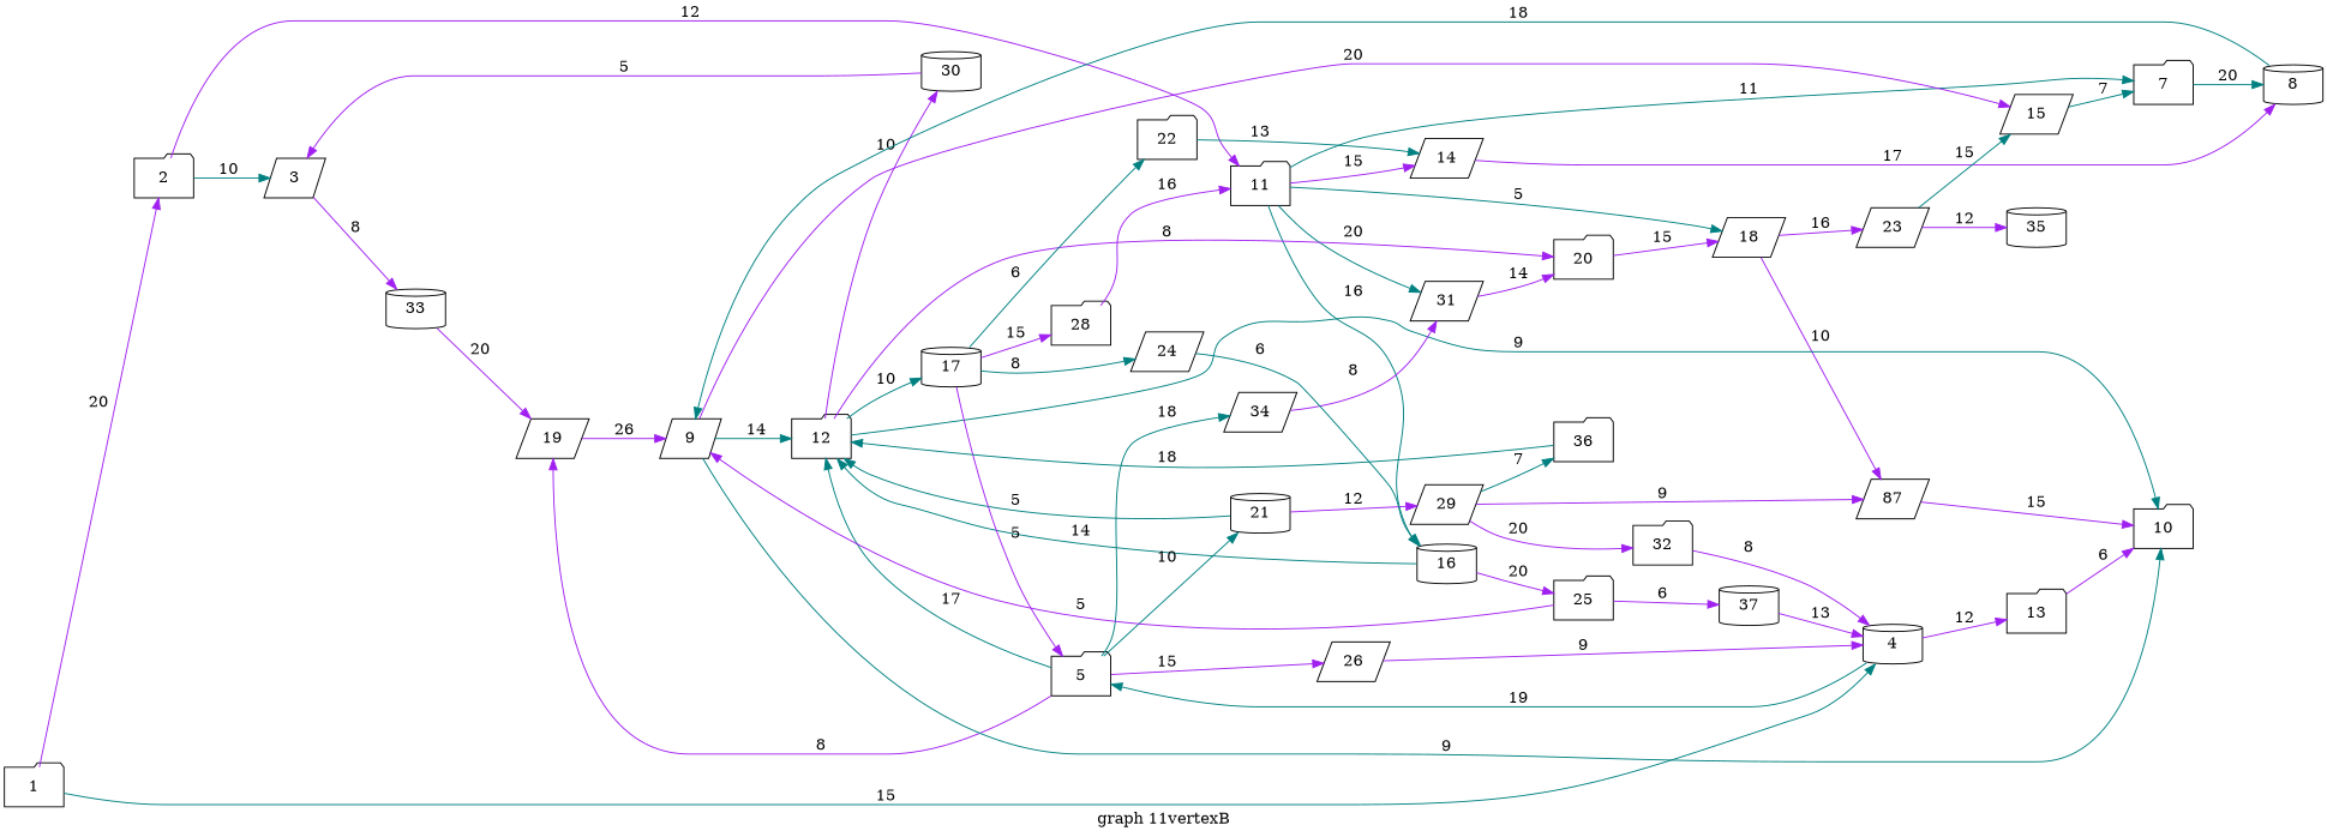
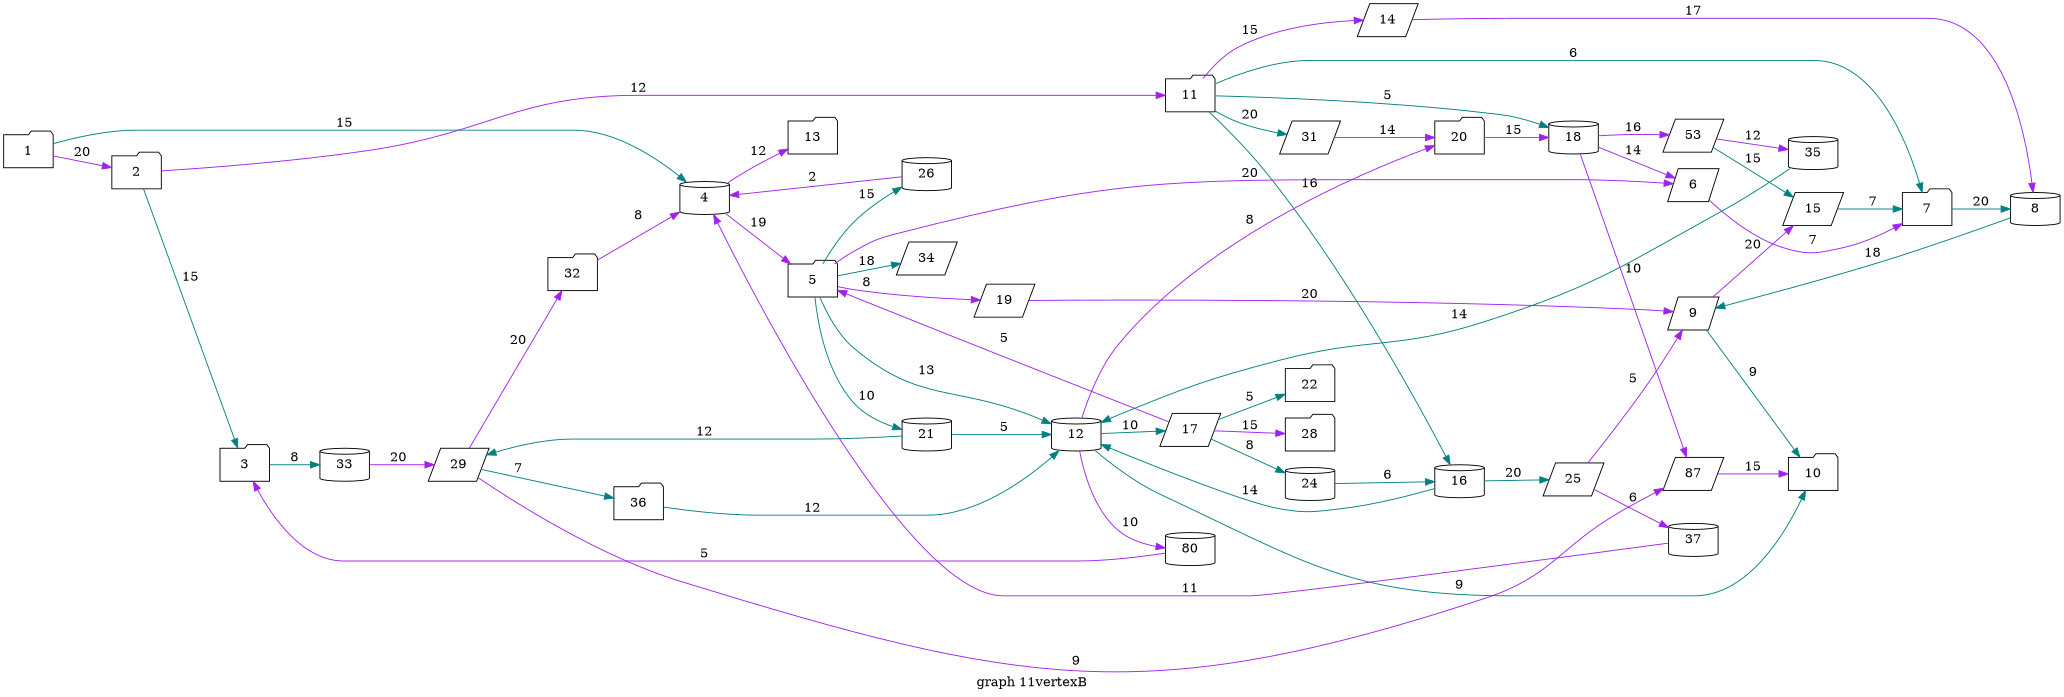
  digraph {
    label="graph 11vertexB"
    rankdir=LR
    node [shape=folder]
    edge [color=purple]
    1
    2
    4 [shape=cylinder]
-   3 [shape=parallelogram]
+   3
    11
    33 [shape=cylinder]
    7
    14 [shape=parallelogram]
    16 [shape=cylinder]
-   18 [shape=parallelogram]
+   18 [shape=cylinder]
    31 [shape=parallelogram]
    5
    13
    19 [shape=parallelogram]
-   12
+   6 [shape=parallelogram]
+   12 [shape=cylinder]
    21 [shape=cylinder]
-   26 [shape=parallelogram]
+   26 [shape=cylinder]
    34 [shape=parallelogram]
    10
-   17 [shape=cylinder]
+   17 [shape=parallelogram]
    20
-   30 [shape=cylinder]
+   30 [shape=cylinder label=80]
    9 [shape=parallelogram]
    29 [shape=parallelogram]
    8 [shape=cylinder]
    15 [shape=parallelogram]
-   25
-   23 [shape=parallelogram]
+   25 [shape=parallelogram]
+   23 [shape=parallelogram label=53]
    n30 [label=87 shape=parallelogram]
    22
-   24 [shape=parallelogram]
+   24 [shape=cylinder]
    28
    37 [shape=cylinder]
    35 [shape=cylinder]
    32
    36
    1 -> 2 [label=" 20 "]
    1 -> 4 [color=teal label=" 15 "]
-   2 -> 3 [color=teal label=" 10 "]
+   2 -> 3 [color=teal label=" 15 "]
    2 -> 11 [label=" 12 "]
-   4 -> 5 [color=teal label=" 19 "]
+   4 -> 5 [label=" 19 "]
    4 -> 13 [label=" 12 "]
-   3 -> 33 [label=" 8 "]
-   11 -> 7 [color=teal label=" 11 "]
+   3 -> 33 [color=teal label=" 8 "]
+   11 -> 7 [color=teal label=" 6 "]
    11 -> 14 [label=" 15 "]
    11 -> 16 [color=teal label=" 16 "]
    11 -> 18 [color=teal label=" 5 "]
    11 -> 31 [color=teal label=" 20 "]
-   33 -> 19 [label=" 20 "]
+   33 -> 29 [label=" 20 "]
    7 -> 8 [color=teal label=" 20 "]
    14 -> 8 [label=" 17 "]
    16 -> 12 [color=teal label=" 14 "]
-   16 -> 25 [label=" 20 "]
+   16 -> 25 [color=teal label=" 20 "]
+   18 -> 6 [label=" 14 "]
    18 -> 23 [label=" 16 "]
    18 -> n30 [label=" 10 "]
    31 -> 20 [label=" 14 "]
    5 -> 19 [label=" 8 "]
-   5 -> 12 [color=teal label=" 17 "]
+   5 -> 6 [label=" 20 "]
+   5 -> 12 [color=teal label=" 13 "]
    5 -> 21 [color=teal label=" 10 "]
-   5 -> 26 [label=" 15 "]
+   5 -> 26 [color=teal label=" 15 "]
    5 -> 34 [color=teal label=" 18 "]
-   13 -> 10 [label=" 6 "]
-   19 -> 9 [label=" 26 "]
+   19 -> 9 [label=" 20 "]
+   6 -> 7 [label=" 7 "]
    12 -> 10 [color=teal label=" 9 "]
    12 -> 17 [color=teal label=" 10 "]
    12 -> 20 [label=" 8 "]
    12 -> 30 [label=" 10 "]
    21 -> 12 [color=teal label=" 5 "]
-   21 -> 29 [label=" 12 "]
-   26 -> 4 [label=" 9 "]
-   34 -> 31 [label=" 8 "]
+   21 -> 29 [color=teal label=" 12 "]
+   26 -> 4 [label=" 2 "]
    17 -> 5 [label=" 5 "]
-   17 -> 22 [color=teal label=" 6 "]
+   17 -> 22 [color=teal label=" 5 "]
    17 -> 24 [color=teal label=" 8 "]
    17 -> 28 [label=" 15 "]
    20 -> 18 [label=" 15 "]
    30 -> 3 [label=" 5 "]
    9 -> 10 [color=teal label=" 9 "]
    9 -> 15 [label=" 20 "]
    29 -> n30 [label=" 9 "]
    29 -> 32 [label=" 20 "]
    29 -> 36 [color=teal label=" 7 "]
    8 -> 9 [color=teal label=" 18 "]
    15 -> 7 [color=teal label=" 7 "]
    25 -> 9 [label=" 5 "]
    25 -> 37 [label=" 6 "]
    23 -> 15 [color=teal label=" 15 "]
    23 -> 35 [label=" 12 "]
    n30 -> 10 [label=" 15 "]
-   22 -> 14 [color=teal label=" 13 "]
    24 -> 16 [color=teal label=" 6 "]
-   28 -> 11 [label=" 16 "]
-   37 -> 4 [label=" 13 "]
-   9 -> 12 [color=teal label=" 14 "]
+   37 -> 4 [label=" 11 "]
+   35 -> 12 [color=teal label=" 14 "]
    32 -> 4 [label=" 8 "]
-   36 -> 12 [color=teal label=" 18 "]
+   36 -> 12 [color=teal label=" 12 "]
  }
